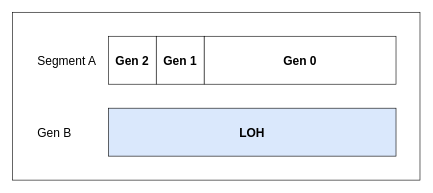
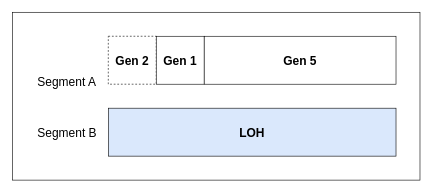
  <mxCell id="0" />
  <mxCell id="1" parent="0" />
  <mxCell id="2" value="" style="group" vertex="1" connectable="0" parent="1"><mxGeometry x="20" y="20" width="680" height="280" as="geometry" /></mxCell>
  <mxCell id="3" value="" style="rounded=0;whiteSpace=wrap;html=1;" vertex="1" parent="2"><mxGeometry width="680" height="280" as="geometry" /></mxCell>
- <mxCell id="4" value="&lt;b&gt;&lt;font style=&quot;font-size: 20px&quot;&gt;Gen 2&lt;br&gt;&lt;/font&gt;&lt;/b&gt;" style="rounded=0;whiteSpace=wrap;html=1;" vertex="1" parent="2"><mxGeometry x="160" y="40" width="80" height="80" as="geometry" /></mxCell>
+ <mxCell id="4" value="&lt;b&gt;&lt;font style=&quot;font-size: 20px&quot;&gt;Gen 2&lt;br&gt;&lt;/font&gt;&lt;/b&gt;" style="rounded=0;whiteSpace=wrap;html=1;dashed=1;" vertex="1" parent="2"><mxGeometry x="160" y="40" width="80" height="80" as="geometry" /></mxCell>
  <mxCell id="5" value="&lt;b&gt;&lt;font style=&quot;font-size: 20px&quot;&gt;Gen 1&lt;br&gt;&lt;/font&gt;&lt;/b&gt;" style="rounded=0;whiteSpace=wrap;html=1;" vertex="1" parent="2"><mxGeometry x="240" y="40" width="80" height="80" as="geometry" /></mxCell>
- <mxCell id="6" value="&lt;b&gt;&lt;font style=&quot;font-size: 20px&quot;&gt;Gen 0&lt;br&gt;&lt;/font&gt;&lt;/b&gt;" style="rounded=0;whiteSpace=wrap;html=1;" vertex="1" parent="2"><mxGeometry x="320" y="40" width="320" height="80" as="geometry" /></mxCell>
+ <mxCell id="6" value="&lt;b&gt;&lt;font style=&quot;font-size: 20px&quot;&gt;Gen 5&lt;br&gt;&lt;/font&gt;&lt;/b&gt;" style="rounded=0;whiteSpace=wrap;html=1;" vertex="1" parent="2"><mxGeometry x="320" y="40" width="320" height="80" as="geometry" /></mxCell>
  <mxCell id="7" value="&lt;font style=&quot;font-size: 20px&quot;&gt;&lt;b&gt;LOH&lt;font style=&quot;font-size: 20px&quot;&gt;&lt;br&gt;&lt;/font&gt;&lt;/b&gt;&lt;/font&gt;" style="rounded=0;whiteSpace=wrap;html=1;fillColor=#dae8fc;" vertex="1" parent="2"><mxGeometry x="160" y="160" width="480" height="80" as="geometry" /></mxCell>
- <mxCell id="8" value="&lt;div style=&quot;font-size: 20px&quot; align=&quot;left&quot;&gt;Segment A&lt;br&gt;&lt;/div&gt;" style="text;html=1;align=left;verticalAlign=middle;resizable=0;points=[];autosize=1;" vertex="1" parent="2"><mxGeometry x="40" y="70" width="110" height="20" as="geometry" /></mxCell>
- <mxCell id="9" value="&lt;div style=&quot;font-size: 20px&quot; align=&quot;left&quot;&gt;Gen B&lt;br&gt;&lt;/div&gt;" style="text;html=1;align=left;verticalAlign=middle;resizable=0;points=[];autosize=1;" vertex="1" parent="2"><mxGeometry x="40" y="190" width="110" height="20" as="geometry" /></mxCell>
+ <mxCell id="8" value="&lt;div style=&quot;font-size: 20px&quot; align=&quot;left&quot;&gt;Segment A&lt;br&gt;&lt;/div&gt;" style="text;html=1;align=left;verticalAlign=middle;resizable=0;points=[];autosize=1;" vertex="1" parent="2"><mxGeometry x="40" y="105" width="110" height="20" as="geometry" /></mxCell>
+ <mxCell id="9" value="&lt;div style=&quot;font-size: 20px&quot; align=&quot;left&quot;&gt;Segment B&lt;br&gt;&lt;/div&gt;" style="text;html=1;align=left;verticalAlign=middle;resizable=0;points=[];autosize=1;" vertex="1" parent="2"><mxGeometry x="40" y="190" width="110" height="20" as="geometry" /></mxCell>
